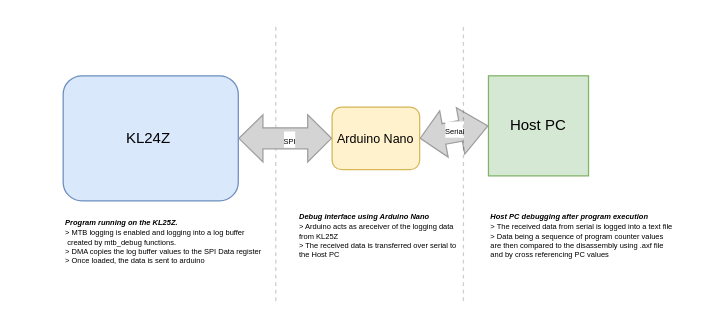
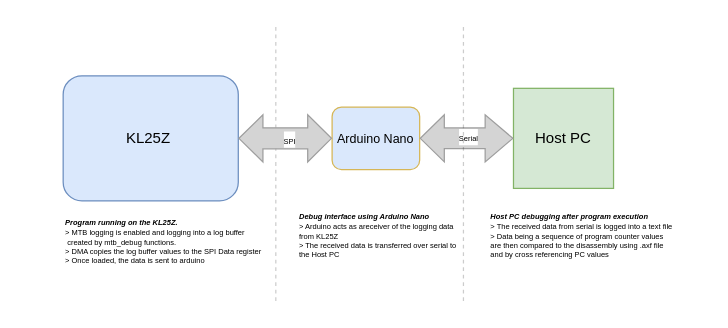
  <mxCell id="0" />
  <mxCell id="1" parent="0" />
  <mxCell id="2" value="" style="endArrow=none;dashed=1;html=1;strokeWidth=1;rounded=1;opacity=20;" edge="1" parent="1"><mxGeometry width="50" height="50" relative="1" as="geometry"><mxPoint x="220" y="240" as="sourcePoint" /><mxPoint x="220" y="20" as="targetPoint" /></mxGeometry></mxCell>
- <mxCell id="3" value="KL24Z&amp;nbsp;" style="rounded=1;whiteSpace=wrap;html=1;fillColor=#dae8fc;strokeColor=#6c8ebf;" vertex="1" parent="1"><mxGeometry x="50" y="60" width="140" height="100" as="geometry" /></mxCell>
- <mxCell id="4" value="&lt;font style=&quot;font-size: 10px;&quot;&gt;Arduino Nano&lt;/font&gt;" style="rounded=1;whiteSpace=wrap;html=1;fillColor=#fff2cc;strokeColor=#d6b656;" vertex="1" parent="1"><mxGeometry x="265" y="85" width="70" height="50" as="geometry" /></mxCell>
- <mxCell id="5" value="Host PC" style="whiteSpace=wrap;html=1;aspect=fixed;fillColor=#d5e8d4;strokeColor=#82b366;" vertex="1" parent="1"><mxGeometry x="390" y="60" width="80" height="80" as="geometry" /></mxCell>
+ <mxCell id="3" value="KL25Z&amp;nbsp;" style="rounded=1;whiteSpace=wrap;html=1;fillColor=#dae8fc;strokeColor=#6c8ebf;" vertex="1" parent="1"><mxGeometry x="50" y="60" width="140" height="100" as="geometry" /></mxCell>
+ <mxCell id="4" value="&lt;font style=&quot;font-size: 10px;&quot;&gt;Arduino Nano&lt;/font&gt;" style="rounded=1;whiteSpace=wrap;html=1;fillColor=#dae8fc;strokeColor=#d6b656;" vertex="1" parent="1"><mxGeometry x="265" y="85" width="70" height="50" as="geometry" /></mxCell>
+ <mxCell id="5" value="Host PC" style="whiteSpace=wrap;html=1;aspect=fixed;fillColor=#d5e8d4;strokeColor=#82b366;" vertex="1" parent="1"><mxGeometry x="410" y="70" width="80" height="80" as="geometry" /></mxCell>
  <mxCell id="6" value="" style="shape=flexArrow;endArrow=classic;startArrow=classic;html=1;rounded=0;exitX=1;exitY=0.5;exitDx=0;exitDy=0;entryX=0;entryY=0.5;entryDx=0;entryDy=0;width=16.779;startSize=6.067;fillColor=#d4d4d4;strokeColor=#9e9e9e;" edge="1" parent="1" target="4"><mxGeometry width="100" height="100" relative="1" as="geometry"><mxPoint x="190" y="110" as="sourcePoint" /><mxPoint x="250" y="110" as="targetPoint" /></mxGeometry></mxCell>
  <mxCell id="7" value="&lt;font style=&quot;font-size: 6px;&quot;&gt;SPI&lt;/font&gt;" style="edgeLabel;html=1;align=center;verticalAlign=middle;resizable=0;points=[];" vertex="1" connectable="0" parent="6"><mxGeometry x="0.106" relative="1" as="geometry"><mxPoint x="-1" as="offset" /></mxGeometry></mxCell>
  <mxCell id="8" value="" style="shape=flexArrow;endArrow=classic;startArrow=classic;html=1;rounded=0;entryX=0;entryY=0.5;entryDx=0;entryDy=0;exitX=1;exitY=0.5;exitDx=0;exitDy=0;width=16.591;endSize=7.047;startSize=6.067;strokeColor=#9e9e9e;fillColor=#d4d4d4;" edge="1" parent="1" source="4" target="5"><mxGeometry width="100" height="100" relative="1" as="geometry"><mxPoint x="190" y="190" as="sourcePoint" /><mxPoint x="290" y="90" as="targetPoint" /></mxGeometry></mxCell>
  <mxCell id="9" value="&lt;font style=&quot;font-size: 6px;&quot;&gt;Serial&lt;/font&gt;" style="edgeLabel;html=1;align=center;verticalAlign=middle;resizable=0;points=[];" vertex="1" connectable="0" parent="8"><mxGeometry x="0.065" y="-2" relative="1" as="geometry"><mxPoint x="-2" y="-4" as="offset" /></mxGeometry></mxCell>
  <mxCell id="10" value="&lt;div style=&quot;&quot;&gt;&lt;i style=&quot;font-size: 6px; background-color: initial; font-weight: bold;&quot;&gt;Debug interface using Arduino Nano&lt;/i&gt;&lt;/div&gt;&lt;font style=&quot;font-size: 6px;&quot;&gt;&lt;div style=&quot;&quot;&gt;&lt;span style=&quot;background-color: initial;&quot;&gt;&amp;gt; Arduino acts as areceiver of the logging data&amp;nbsp;&lt;/span&gt;&lt;/div&gt;&lt;div style=&quot;&quot;&gt;&lt;span style=&quot;background-color: initial;&quot;&gt;from KL25Z&lt;/span&gt;&lt;/div&gt;&lt;div style=&quot;&quot;&gt;&lt;span style=&quot;background-color: initial;&quot;&gt;&amp;gt; The received data is transferred over serial to&amp;nbsp;&lt;/span&gt;&lt;/div&gt;&lt;div style=&quot;&quot;&gt;&lt;span style=&quot;background-color: initial;&quot;&gt;the&amp;nbsp;&lt;/span&gt;&lt;span style=&quot;background-color: initial;&quot;&gt;Host PC&amp;nbsp;&amp;nbsp;&lt;/span&gt;&lt;/div&gt;&lt;/font&gt;" style="text;html=1;align=left;verticalAlign=middle;resizable=0;points=[];autosize=1;strokeColor=none;fillColor=none;" vertex="1" parent="1"><mxGeometry x="237" y="155" width="150" height="60" as="geometry" /></mxCell>
  <mxCell id="11" value="&lt;div style=&quot;border-color: var(--border-color);&quot;&gt;&lt;br&gt;&lt;/div&gt;" style="text;html=1;align=left;verticalAlign=middle;resizable=0;points=[];autosize=1;strokeColor=none;fillColor=none;" vertex="1" parent="1"><mxGeometry x="50" y="192.5" width="20" height="30" as="geometry" /></mxCell>
  <mxCell id="12" value="&lt;i style=&quot;border-color: var(--border-color); font-size: 6px;&quot;&gt;&lt;b style=&quot;border-color: var(--border-color);&quot;&gt;&lt;br&gt;&lt;/b&gt;&lt;/i&gt;" style="text;html=1;align=left;verticalAlign=middle;resizable=0;points=[];autosize=1;strokeColor=none;fillColor=none;" vertex="1" parent="1"><mxGeometry x="20" y="167.5" width="20" height="30" as="geometry" /></mxCell>
  <mxCell id="13" value="&lt;div style=&quot;&quot;&gt;&lt;i style=&quot;border-color: var(--border-color); font-size: 6px;&quot;&gt;&lt;b style=&quot;border-color: var(--border-color);&quot;&gt;Program running on the KL25Z.&amp;nbsp;&lt;/b&gt;&lt;/i&gt;&lt;br&gt;&lt;/div&gt;&lt;font style=&quot;font-size: 6px;&quot;&gt;&lt;div style=&quot;&quot;&gt;&lt;span style=&quot;background-color: initial;&quot;&gt;&amp;gt; MTB logging is enabled and logging into a log buffer&lt;/span&gt;&lt;/div&gt;&lt;div style=&quot;&quot;&gt;&lt;span style=&quot;background-color: initial;&quot;&gt;&amp;nbsp;created by mtb_debug functions.&lt;/span&gt;&lt;/div&gt;&lt;div style=&quot;&quot;&gt;&lt;span style=&quot;background-color: initial;&quot;&gt;&amp;gt; DMA copies the log buffer values to the SPI Data register&lt;/span&gt;&lt;/div&gt;&lt;div style=&quot;&quot;&gt;&lt;span style=&quot;background-color: initial;&quot;&gt;&amp;gt; Once loaded, the data is sent to arduino&amp;nbsp; &amp;nbsp;&lt;/span&gt;&lt;/div&gt;&lt;/font&gt;" style="text;html=1;align=left;verticalAlign=middle;resizable=0;points=[];autosize=1;strokeColor=none;fillColor=none;" vertex="1" parent="1"><mxGeometry x="50" y="160" width="180" height="60" as="geometry" /></mxCell>
  <mxCell id="14" value="&lt;div style=&quot;&quot;&gt;&lt;i style=&quot;font-size: 6px; background-color: initial; font-weight: bold;&quot;&gt;Host PC debugging after program execution&lt;/i&gt;&lt;/div&gt;&lt;font style=&quot;font-size: 6px;&quot;&gt;&lt;div style=&quot;&quot;&gt;&lt;span style=&quot;background-color: initial;&quot;&gt;&amp;gt; The received data from serial is logged into a text file&amp;nbsp;&lt;/span&gt;&lt;/div&gt;&lt;div style=&quot;&quot;&gt;&lt;span style=&quot;background-color: initial;&quot;&gt;&amp;gt; Data being a sequence of program counter values&amp;nbsp;&lt;/span&gt;&lt;/div&gt;&lt;div style=&quot;&quot;&gt;&lt;span style=&quot;background-color: initial;&quot;&gt;are then compared to the disassembly using .axf file&amp;nbsp;&lt;/span&gt;&lt;/div&gt;&lt;div style=&quot;&quot;&gt;&lt;span style=&quot;background-color: initial;&quot;&gt;and by cross referencing PC values&lt;/span&gt;&lt;span style=&quot;background-color: initial;&quot;&gt;&amp;nbsp;&lt;/span&gt;&lt;/div&gt;&lt;/font&gt;" style="text;html=1;align=left;verticalAlign=middle;resizable=0;points=[];autosize=1;strokeColor=none;fillColor=none;" vertex="1" parent="1"><mxGeometry x="390" y="155" width="170" height="60" as="geometry" /></mxCell>
  <mxCell id="15" value="" style="endArrow=none;dashed=1;html=1;strokeWidth=1;rounded=1;opacity=20;" edge="1" parent="1"><mxGeometry width="50" height="50" relative="1" as="geometry"><mxPoint x="370" y="240" as="sourcePoint" /><mxPoint x="370" y="20" as="targetPoint" /></mxGeometry></mxCell>
